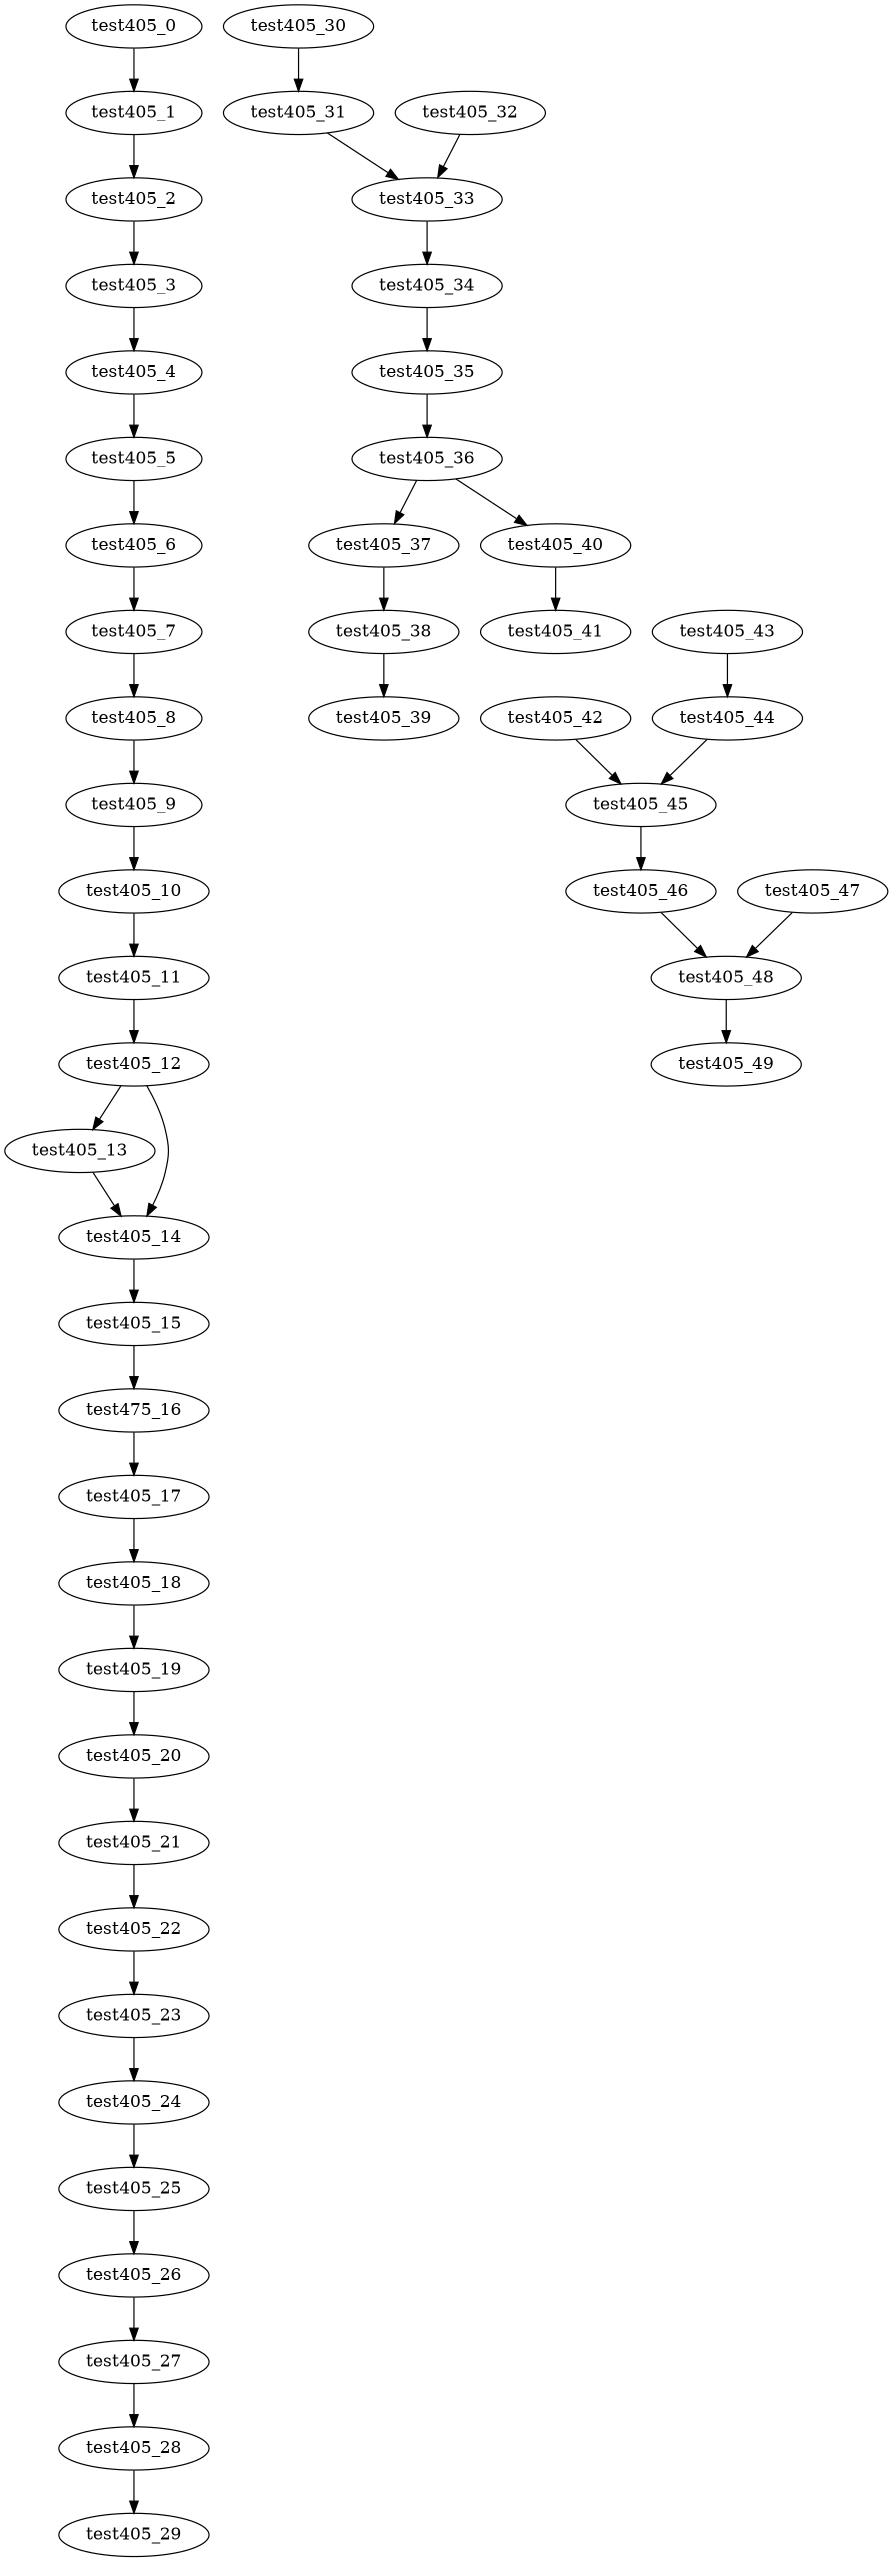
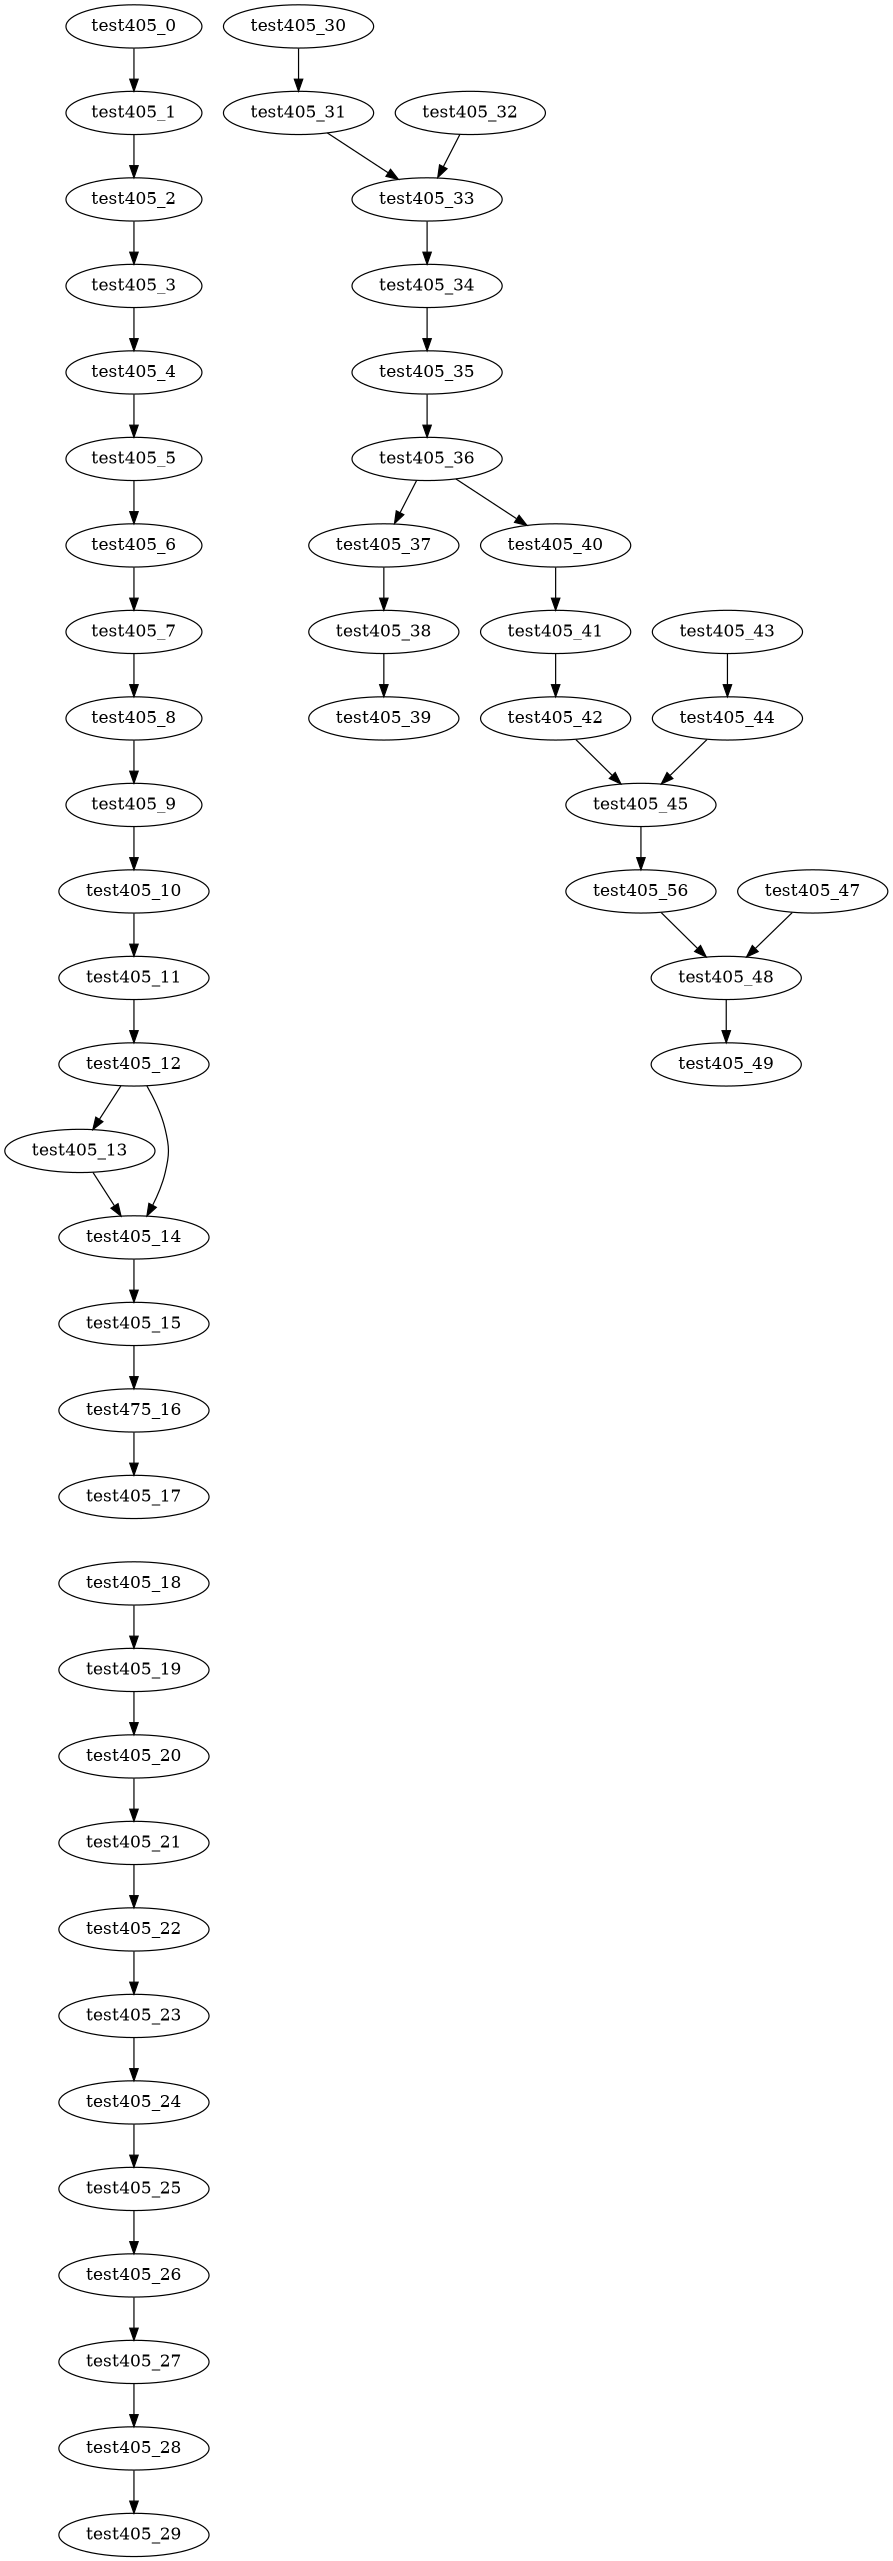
  digraph {
    test405_0
    test405_1
    test405_2
    test405_3
    test405_4
    test405_5
    test405_6
    test405_7
    test405_8
    test405_9
    test405_10
    test405_11
    test405_12
    test405_13
    test405_14
    test405_15
    n17 [label=test475_16]
    test405_17
    test405_18
    test405_19
    test405_20
    test405_21
    test405_22
    test405_23
    test405_24
    test405_25
    test405_26
    test405_27
    test405_28
    test405_29
    test405_30
    test405_31
    test405_33
    test405_32
    test405_34
    test405_35
    test405_36
    test405_37
    test405_40
    test405_38
    test405_39
    test405_41
    test405_42
    test405_45
    test405_43
    test405_44
-   test405_46
+   test405_46 [label=test405_56]
    test405_48
    test405_47
    test405_49
    test405_0 -> test405_1
    test405_1 -> test405_2
    test405_2 -> test405_3
    test405_3 -> test405_4
    test405_4 -> test405_5
    test405_5 -> test405_6
    test405_6 -> test405_7
    test405_7 -> test405_8
    test405_8 -> test405_9
    test405_9 -> test405_10
    test405_10 -> test405_11
    test405_11 -> test405_12
    test405_12 -> test405_13
    test405_12 -> test405_14
    test405_13 -> test405_14
    test405_14 -> test405_15
    test405_15 -> n17
    n17 -> test405_17
-   test405_17 -> test405_18
    test405_18 -> test405_19
    test405_19 -> test405_20
    test405_20 -> test405_21
    test405_21 -> test405_22
    test405_22 -> test405_23
    test405_23 -> test405_24
    test405_24 -> test405_25
    test405_25 -> test405_26
    test405_26 -> test405_27
    test405_27 -> test405_28
    test405_28 -> test405_29
    test405_30 -> test405_31
    test405_31 -> test405_33
    test405_33 -> test405_34
    test405_32 -> test405_33
    test405_34 -> test405_35
    test405_35 -> test405_36
    test405_36 -> test405_37
    test405_36 -> test405_40
    test405_37 -> test405_38
    test405_40 -> test405_41
    test405_38 -> test405_39
+   test405_41 -> test405_42
    test405_42 -> test405_45
    test405_45 -> test405_46
    test405_43 -> test405_44
    test405_44 -> test405_45
    test405_46 -> test405_48
    test405_48 -> test405_49
    test405_47 -> test405_48
  }
